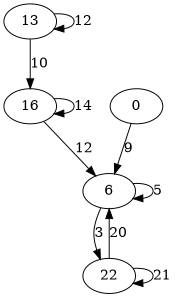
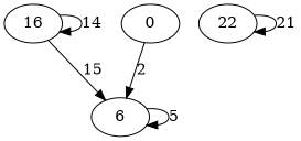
  digraph {
    n1 [label=6]
    n2 [label=22]
-   n3 [label=13]
    n4 [label=16]
    n5 [label=0]
    n1 -> n1 [label=5]
-   n1 -> n2 [label=3]
-   n2 -> n1 [label=20]
    n2 -> n2 [label=21]
-   n3 -> n3 [label=12]
-   n3 -> n4 [label=10]
-   n4 -> n1 [label=12]
+   n4 -> n1 [label=15]
    n4 -> n4 [label=14]
-   n5 -> n1 [label=9]
+   n5 -> n1 [label=2]
  }
